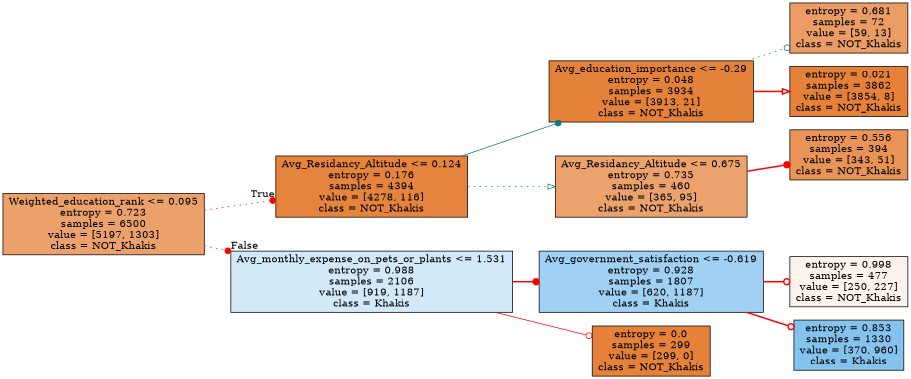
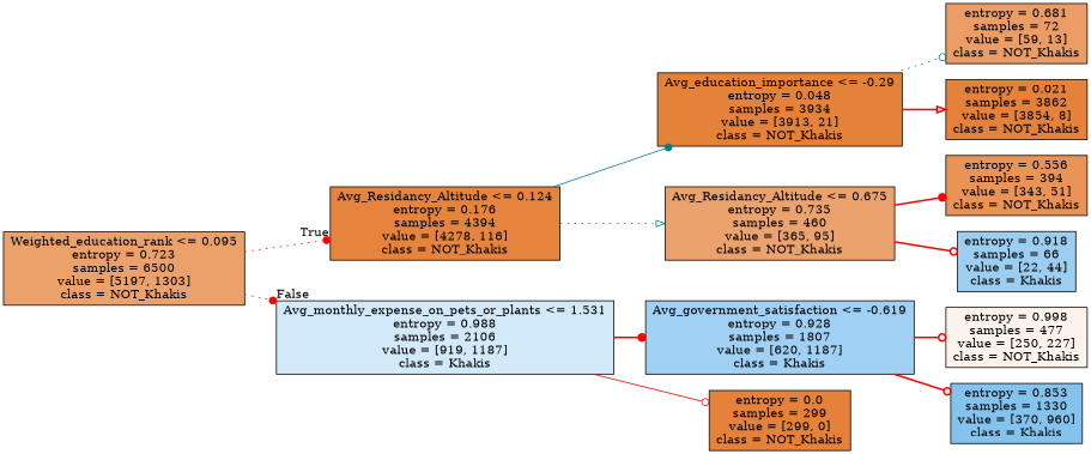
  digraph {
    rankdir=LR
    node [color=black fillcolor="#e58139" shape=box style=filled]
    edge [color=red style=bold arrowhead=dot]
    n1 [fillcolor="#eca16b" label="Weighted_education_rank <= 0.095\nentropy = 0.723\nsamples = 6500\nvalue = [5197, 1303]\nclass = NOT_Khakis"]
    n2 [fillcolor="#e6843e" label="Avg_Residancy_Altitude <= 0.124\nentropy = 0.176\nsamples = 4394\nvalue = [4278, 116]\nclass = NOT_Khakis"]
    n3 [fillcolor="#d2e9f9" label="Avg_monthly_expense_on_pets_or_plants <= 1.531\nentropy = 0.988\nsamples = 2106\nvalue = [919, 1187]\nclass = Khakis"]
    n4 [fillcolor="#e5823a" label="Avg_education_importance <= -0.29\nentropy = 0.048\nsamples = 3934\nvalue = [3913, 21]\nclass = NOT_Khakis"]
    n5 [fillcolor="#eca26d" label="Avg_Residancy_Altitude <= 0.675\nentropy = 0.735\nsamples = 460\nvalue = [365, 95]\nclass = NOT_Khakis"]
    n6 [fillcolor="#eb9d65" label="entropy = 0.681\nsamples = 72\nvalue = [59, 13]\nclass = NOT_Khakis"]
    n7 [label="entropy = 0.021\nsamples = 3862\nvalue = [3854, 8]\nclass = NOT_Khakis"]
    n8 [fillcolor="#e99456" label="entropy = 0.556\nsamples = 394\nvalue = [343, 51]\nclass = NOT_Khakis"]
+   n9 [fillcolor="#9ccef2" label="entropy = 0.918\nsamples = 66\nvalue = [22, 44]\nclass = Khakis"]
    n10 [fillcolor="#a0d0f3" label="Avg_government_satisfaction <= -0.619\nentropy = 0.928\nsamples = 1807\nvalue = [620, 1187]\nclass = Khakis"]
    n11 [label="entropy = 0.0\nsamples = 299\nvalue = [299, 0]\nclass = NOT_Khakis"]
    n12 [fillcolor="#fdf3ed" label="entropy = 0.998\nsamples = 477\nvalue = [250, 227]\nclass = NOT_Khakis"]
    n13 [fillcolor="#85c3ef" label="entropy = 0.853\nsamples = 1330\nvalue = [370, 960]\nclass = Khakis"]
    n1 -> n2 [headlabel=True labelangle=45 labeldistance=2.5 style=dotted]
    n1 -> n3 [headlabel=False labelangle=-45 labeldistance=2.5 style=dotted]
    n2 -> n4 [color=teal style=solid]
    n2 -> n5 [color=teal style=dotted arrowhead=onormal]
    n3 -> n10
    n3 -> n11 [style=solid arrowhead=odot]
    n4 -> n6 [color=teal style=dotted arrowhead=odot]
    n4 -> n7 [arrowhead=onormal]
    n5 -> n8
+   n5 -> n9 [arrowhead=odot]
    n10 -> n12 [arrowhead=odot]
    n10 -> n13 [arrowhead=odot]
  }
